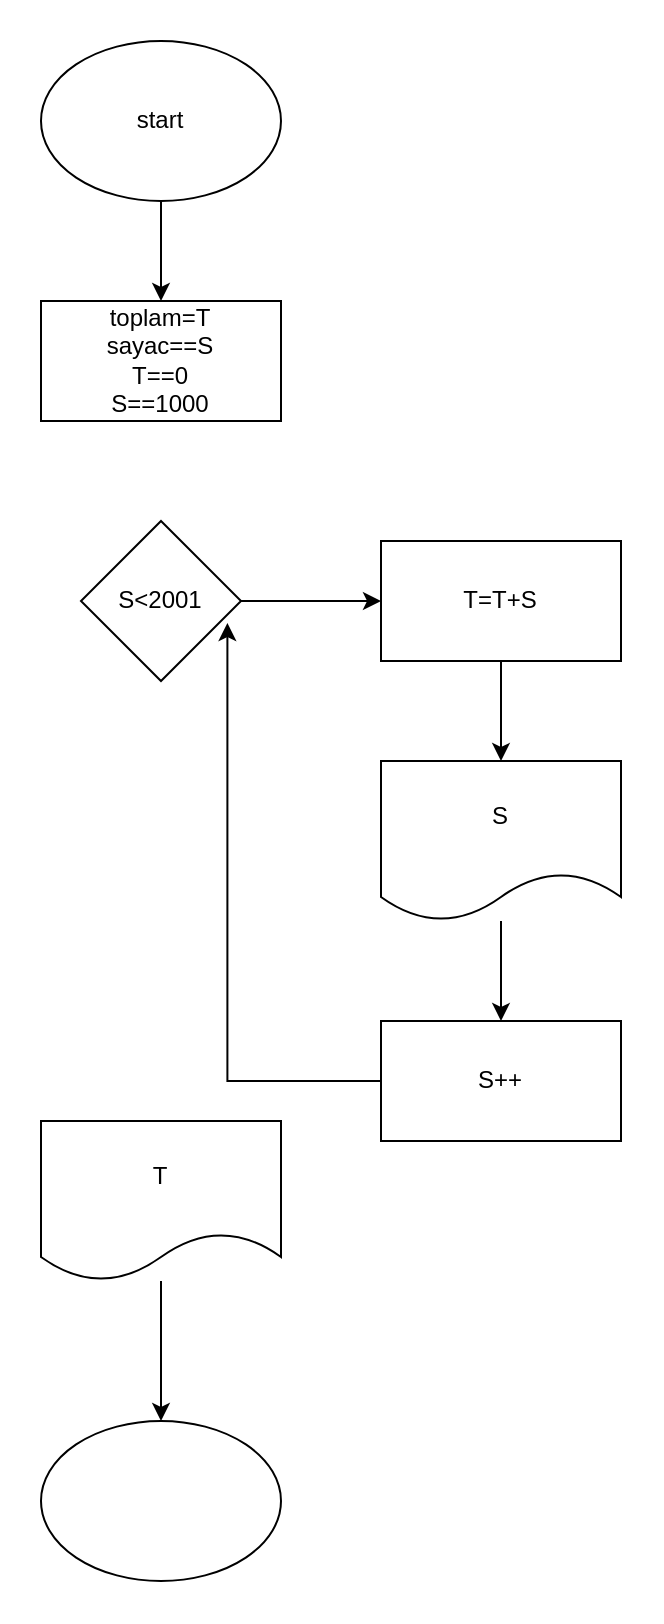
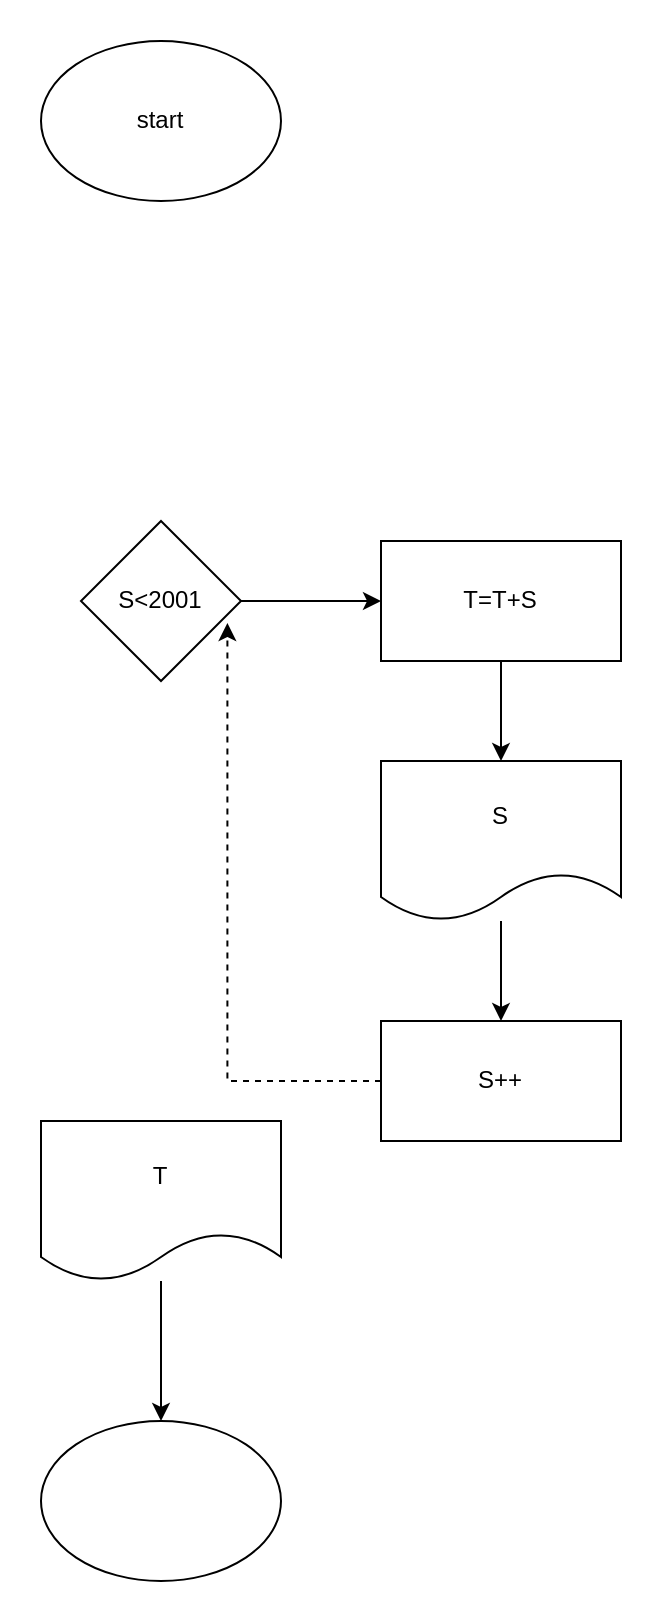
  <mxCell id="0" />
  <mxCell id="1" parent="0" />
- <mxCell id="2" style="edgeStyle=orthogonalEdgeStyle;rounded=0;orthogonalLoop=1;jettySize=auto;html=1;" edge="1" parent="1" source="3" target="4"><mxGeometry relative="1" as="geometry"><mxPoint x="80" y="180" as="targetPoint" /></mxGeometry></mxCell>
  <mxCell id="3" value="start" style="ellipse;whiteSpace=wrap;html=1;" vertex="1" parent="1"><mxGeometry x="20" width="120" height="80" as="geometry" y="20" /></mxCell>
- <mxCell id="4" value="toplam=T&lt;br&gt;sayac==S&lt;br&gt;T==0&lt;br&gt;S==1000" style="rounded=0;whiteSpace=wrap;html=1;" vertex="1" parent="1"><mxGeometry x="20" y="150" width="120" height="60" as="geometry" /></mxCell>
  <mxCell id="5" style="edgeStyle=orthogonalEdgeStyle;rounded=0;orthogonalLoop=1;jettySize=auto;html=1;" edge="1" parent="1" source="6" target="8"><mxGeometry relative="1" as="geometry"><mxPoint x="250" y="300" as="targetPoint" /></mxGeometry></mxCell>
  <mxCell id="6" value="S&amp;lt;2001" style="rhombus;whiteSpace=wrap;html=1;" vertex="1" parent="1"><mxGeometry x="40" y="260" width="80" height="80" as="geometry" /></mxCell>
  <mxCell id="7" style="edgeStyle=orthogonalEdgeStyle;rounded=0;orthogonalLoop=1;jettySize=auto;html=1;" edge="1" parent="1" source="8" target="10"><mxGeometry relative="1" as="geometry"><mxPoint x="250" y="420" as="targetPoint" /></mxGeometry></mxCell>
  <mxCell id="8" value="T=T+S" style="rounded=0;whiteSpace=wrap;html=1;" vertex="1" parent="1"><mxGeometry x="190" y="270" width="120" height="60" as="geometry" /></mxCell>
  <mxCell id="9" style="edgeStyle=orthogonalEdgeStyle;rounded=0;orthogonalLoop=1;jettySize=auto;html=1;" edge="1" parent="1" source="10" target="11"><mxGeometry relative="1" as="geometry"><mxPoint x="250" y="540" as="targetPoint" /></mxGeometry></mxCell>
  <mxCell id="10" value="S" style="shape=document;whiteSpace=wrap;html=1;boundedLbl=1;" vertex="1" parent="1"><mxGeometry x="190" y="380" width="120" height="80" as="geometry" /></mxCell>
  <mxCell id="11" value="S++" style="rounded=0;whiteSpace=wrap;html=1;" vertex="1" parent="1"><mxGeometry x="190" y="510" width="120" height="60" as="geometry" /></mxCell>
- <mxCell id="12" style="edgeStyle=orthogonalEdgeStyle;rounded=0;orthogonalLoop=1;jettySize=auto;html=1;entryX=0.915;entryY=0.638;entryDx=0;entryDy=0;entryPerimeter=0;" edge="1" parent="1" source="11" target="6"><mxGeometry relative="1" as="geometry" /></mxCell>
+ <mxCell id="12" style="edgeStyle=orthogonalEdgeStyle;rounded=0;orthogonalLoop=1;jettySize=auto;html=1;entryX=0.915;entryY=0.638;entryDx=0;entryDy=0;entryPerimeter=0;dashed=1;" edge="1" parent="1" source="11" target="6"><mxGeometry relative="1" as="geometry" /></mxCell>
  <mxCell id="13" style="edgeStyle=orthogonalEdgeStyle;rounded=0;orthogonalLoop=1;jettySize=auto;html=1;" edge="1" parent="1" source="14" target="15"><mxGeometry relative="1" as="geometry"><mxPoint x="80" y="750" as="targetPoint" /></mxGeometry></mxCell>
  <mxCell id="14" value="T" style="shape=document;whiteSpace=wrap;html=1;boundedLbl=1;" vertex="1" parent="1"><mxGeometry x="20" y="560" width="120" height="80" as="geometry" /></mxCell>
  <mxCell id="15" value="" style="ellipse;whiteSpace=wrap;html=1;" vertex="1" parent="1"><mxGeometry x="20" y="710" width="120" height="80" as="geometry" /></mxCell>
